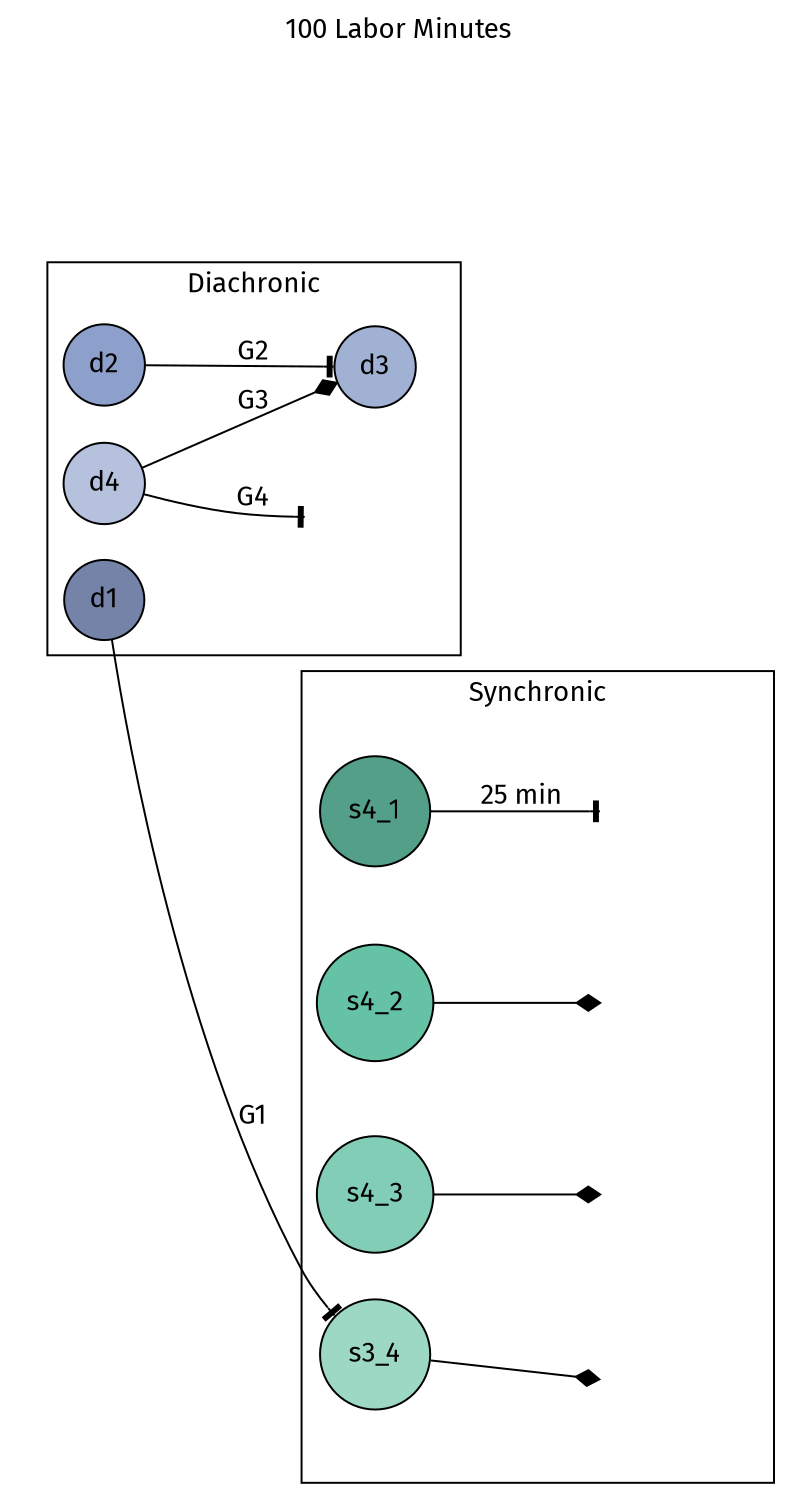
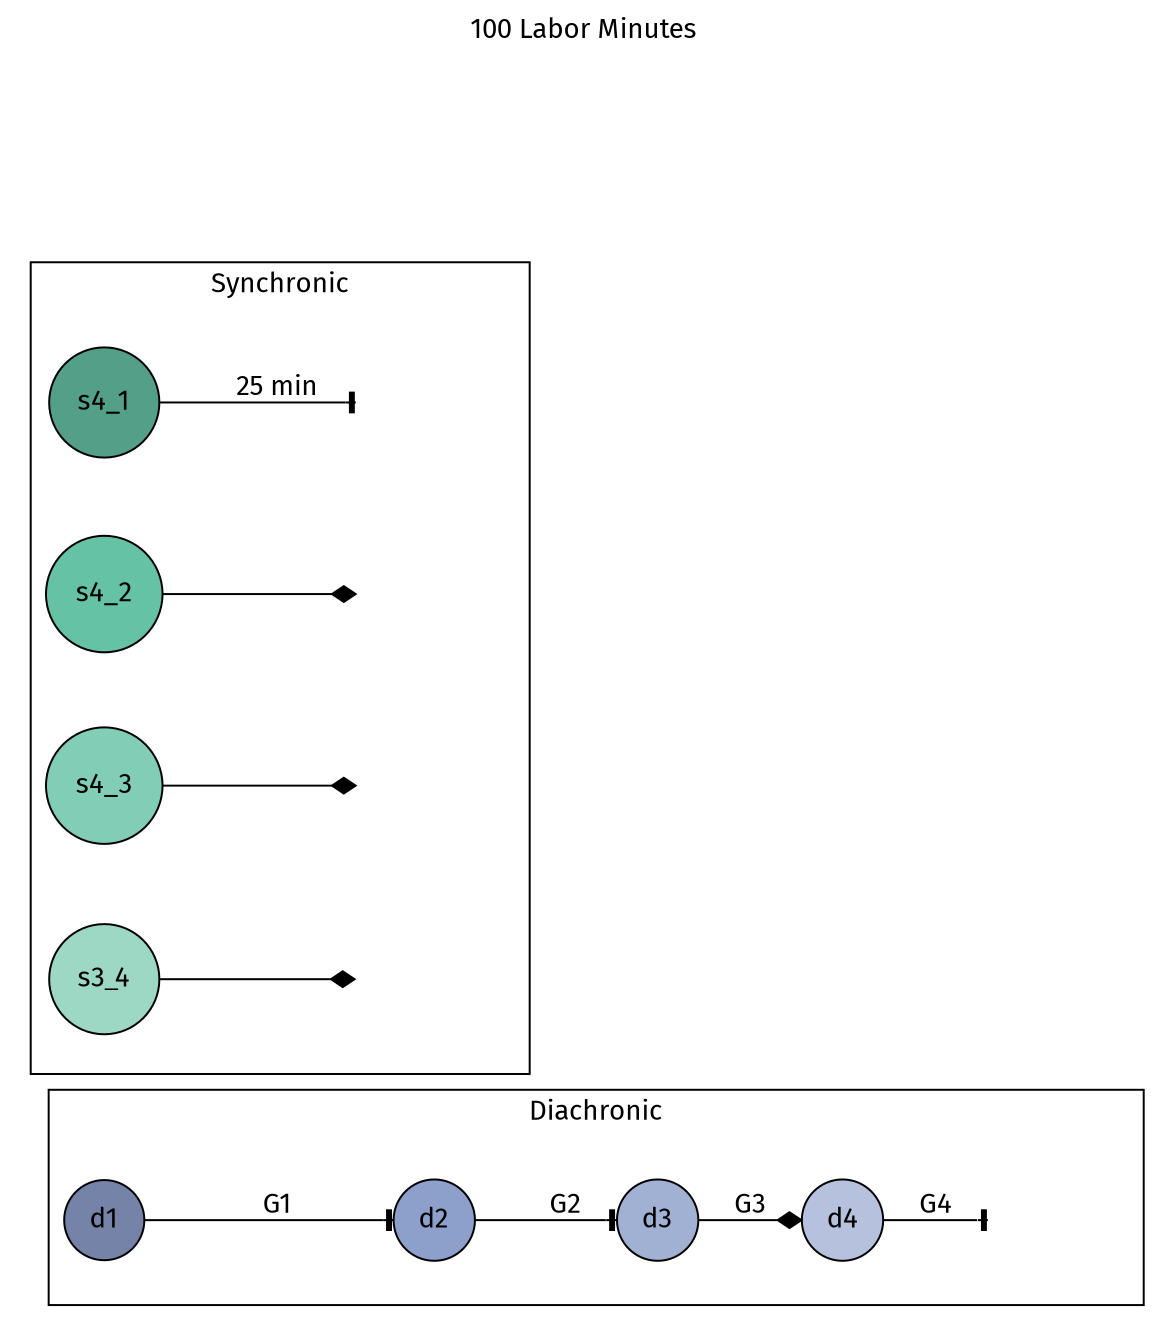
  digraph {
    fontname="Fira Sans"
    label="100 Labor Minutes"
    labelloc=t
    rankdir=LR
    node [fontname="Fira Sans" shape=circle style=filled]
    edge [arrowhead=tee fontname="Fira Sans"]
    d1 [fillcolor="#7483A7"]
    d2 [fillcolor="#8DA0CB"]
    d3 [fillcolor="#A1B1D4"]
    d4 [fillcolor="#B6C2DD"]
    dinv1 [style=invis width=0]
    s4_1 [fillcolor="#549F88"]
    s4inv1 [style=invis width=0.2]
    s4_2 [fillcolor="#66C2A5"]
    s4inv2 [style=invis width=0.2]
    s4_3 [fillcolor="#81CDB5"]
    s4inv3 [style=invis width=0.2]
    n12 [fillcolor="#9DD8C5" label=s3_4]
    s4inv4 [style=invis width=0.2]
    soloinv2 [style=invis width=0]
    subgraph cluster_1 {
      label=Diachronic
      d1
      d2
      d3
      d4
      dinv1
    }
    subgraph cluster_2 {
      label=Synchronic
      rankdir=TB
      s4_1
      s4inv1
      s4_2
      s4inv2
      s4_3
      s4inv3
      n12
      s4inv4
    }
-   d1 -> n12 [label=G1]
+   d1 -> d2 [label=G1]
    d2 -> d3 [label=G2]
-   d4 -> d3 [arrowhead=diamond label=G3]
+   d3 -> d4 [arrowhead=diamond label=G3]
    d4 -> dinv1 [label=G4]
    s4_1 -> s4inv1 [label="25 min"]
    s4_2 -> s4inv2 [arrowhead=diamond]
    s4_3 -> s4inv3 [arrowhead=diamond]
    n12 -> s4inv4 [arrowhead=diamond]
  }
